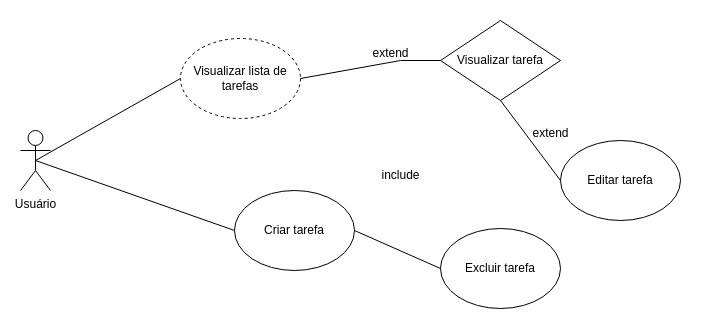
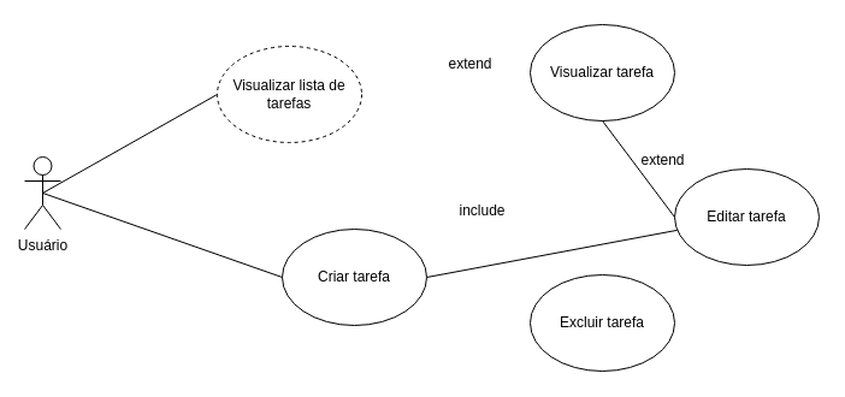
  <mxCell id="0" />
  <mxCell id="1" parent="0" />
  <mxCell id="2" value="Usuário" style="shape=umlActor;verticalLabelPosition=bottom;verticalAlign=top;html=1;outlineConnect=0;" parent="1" vertex="1"><mxGeometry x="20" y="130" width="30" height="60" as="geometry" /></mxCell>
  <mxCell id="3" value="Visualizar lista de tarefas" style="ellipse;whiteSpace=wrap;html=1;dashed=1;" parent="1" vertex="1"><mxGeometry x="180" y="38" width="120" height="80" as="geometry" /></mxCell>
  <mxCell id="4" value="Criar tarefa" style="ellipse;whiteSpace=wrap;html=1;" parent="1" vertex="1"><mxGeometry x="234" y="190" width="120" height="80" as="geometry" /></mxCell>
  <mxCell id="5" value="" style="endArrow=none;html=1;rounded=0;exitX=0.5;exitY=0.5;exitDx=0;exitDy=0;exitPerimeter=0;entryX=0;entryY=0.5;entryDx=0;entryDy=0;" parent="1" source="2" target="3" edge="1"><mxGeometry width="50" height="50" relative="1" as="geometry"><mxPoint x="270" y="330" as="sourcePoint" /><mxPoint x="320" y="280" as="targetPoint" /></mxGeometry></mxCell>
  <mxCell id="6" value="" style="endArrow=none;html=1;rounded=0;exitX=0.5;exitY=0.5;exitDx=0;exitDy=0;exitPerimeter=0;entryX=0;entryY=0.5;entryDx=0;entryDy=0;" parent="1" source="2" target="4" edge="1"><mxGeometry width="50" height="50" relative="1" as="geometry"><mxPoint x="80" y="300" as="sourcePoint" /><mxPoint x="130" y="250" as="targetPoint" /></mxGeometry></mxCell>
- <mxCell id="7" value="Visualizar tarefa" style="rhombus;whiteSpace=wrap;html=1;" parent="1" vertex="1"><mxGeometry x="440" y="20" width="120" height="80" as="geometry" /></mxCell>
- <mxCell id="8" value="" style="endArrow=none;html=1;rounded=0;exitX=1;exitY=0.5;exitDx=0;exitDy=0;entryX=0;entryY=0.5;entryDx=0;entryDy=0;" parent="1" source="3" target="7" edge="1"><mxGeometry width="50" height="50" relative="1" as="geometry"><mxPoint x="270" y="330" as="sourcePoint" /><mxPoint x="450" y="70" as="targetPoint" /><Array as="points"><mxPoint x="400" y="60" /></Array></mxGeometry></mxCell>
+ <mxCell id="7" value="Visualizar tarefa" style="ellipse;whiteSpace=wrap;html=1;" parent="1" vertex="1"><mxGeometry x="440" y="20" width="120" height="80" as="geometry" /></mxCell>
  <mxCell id="9" value="Excluir tarefa" style="ellipse;whiteSpace=wrap;html=1;" parent="1" vertex="1"><mxGeometry x="440" y="228" width="120" height="80" as="geometry" /></mxCell>
- <mxCell id="10" value="" style="endArrow=none;html=1;rounded=0;exitX=1;exitY=0.5;exitDx=0;exitDy=0;entryX=0;entryY=0.5;entryDx=0;entryDy=0;" parent="1" source="4" target="9" edge="1"><mxGeometry width="50" height="50" relative="1" as="geometry"><mxPoint x="370" y="350" as="sourcePoint" /><mxPoint x="420" y="300" as="targetPoint" /></mxGeometry></mxCell>
+ <mxCell id="10" value="" style="endArrow=none;html=1;rounded=0;exitX=1;exitY=0.5;exitDx=0;exitDy=0;" parent="1" source="4" target="13" edge="1"><mxGeometry width="50" height="50" relative="1" as="geometry"><mxPoint x="370" y="350" as="sourcePoint" /><mxPoint x="420" y="300" as="targetPoint" /></mxGeometry></mxCell>
  <mxCell id="11" value="extend" style="text;html=1;align=center;verticalAlign=middle;resizable=0;points=[];autosize=1;strokeColor=none;fillColor=none;" parent="1" vertex="1"><mxGeometry x="360" y="38" width="60" height="30" as="geometry" /></mxCell>
  <mxCell id="12" value="include" style="text;html=1;align=center;verticalAlign=middle;resizable=0;points=[];autosize=1;strokeColor=none;fillColor=none;" parent="1" vertex="1"><mxGeometry x="370" y="160" width="60" height="30" as="geometry" /></mxCell>
  <mxCell id="13" value="Editar tarefa" style="ellipse;whiteSpace=wrap;html=1;" parent="1" vertex="1"><mxGeometry x="560" y="140" width="120" height="80" as="geometry" /></mxCell>
  <mxCell id="14" value="" style="endArrow=none;html=1;rounded=0;entryX=0;entryY=0.5;entryDx=0;entryDy=0;exitX=0.5;exitY=1;exitDx=0;exitDy=0;" parent="1" source="7" target="13" edge="1"><mxGeometry width="50" height="50" relative="1" as="geometry"><mxPoint x="440" y="195" as="sourcePoint" /><mxPoint x="490" y="145" as="targetPoint" /></mxGeometry></mxCell>
  <mxCell id="15" value="extend" style="text;html=1;align=center;verticalAlign=middle;resizable=0;points=[];autosize=1;strokeColor=none;fillColor=none;" parent="1" vertex="1"><mxGeometry x="520" y="118" width="60" height="30" as="geometry" /></mxCell>
